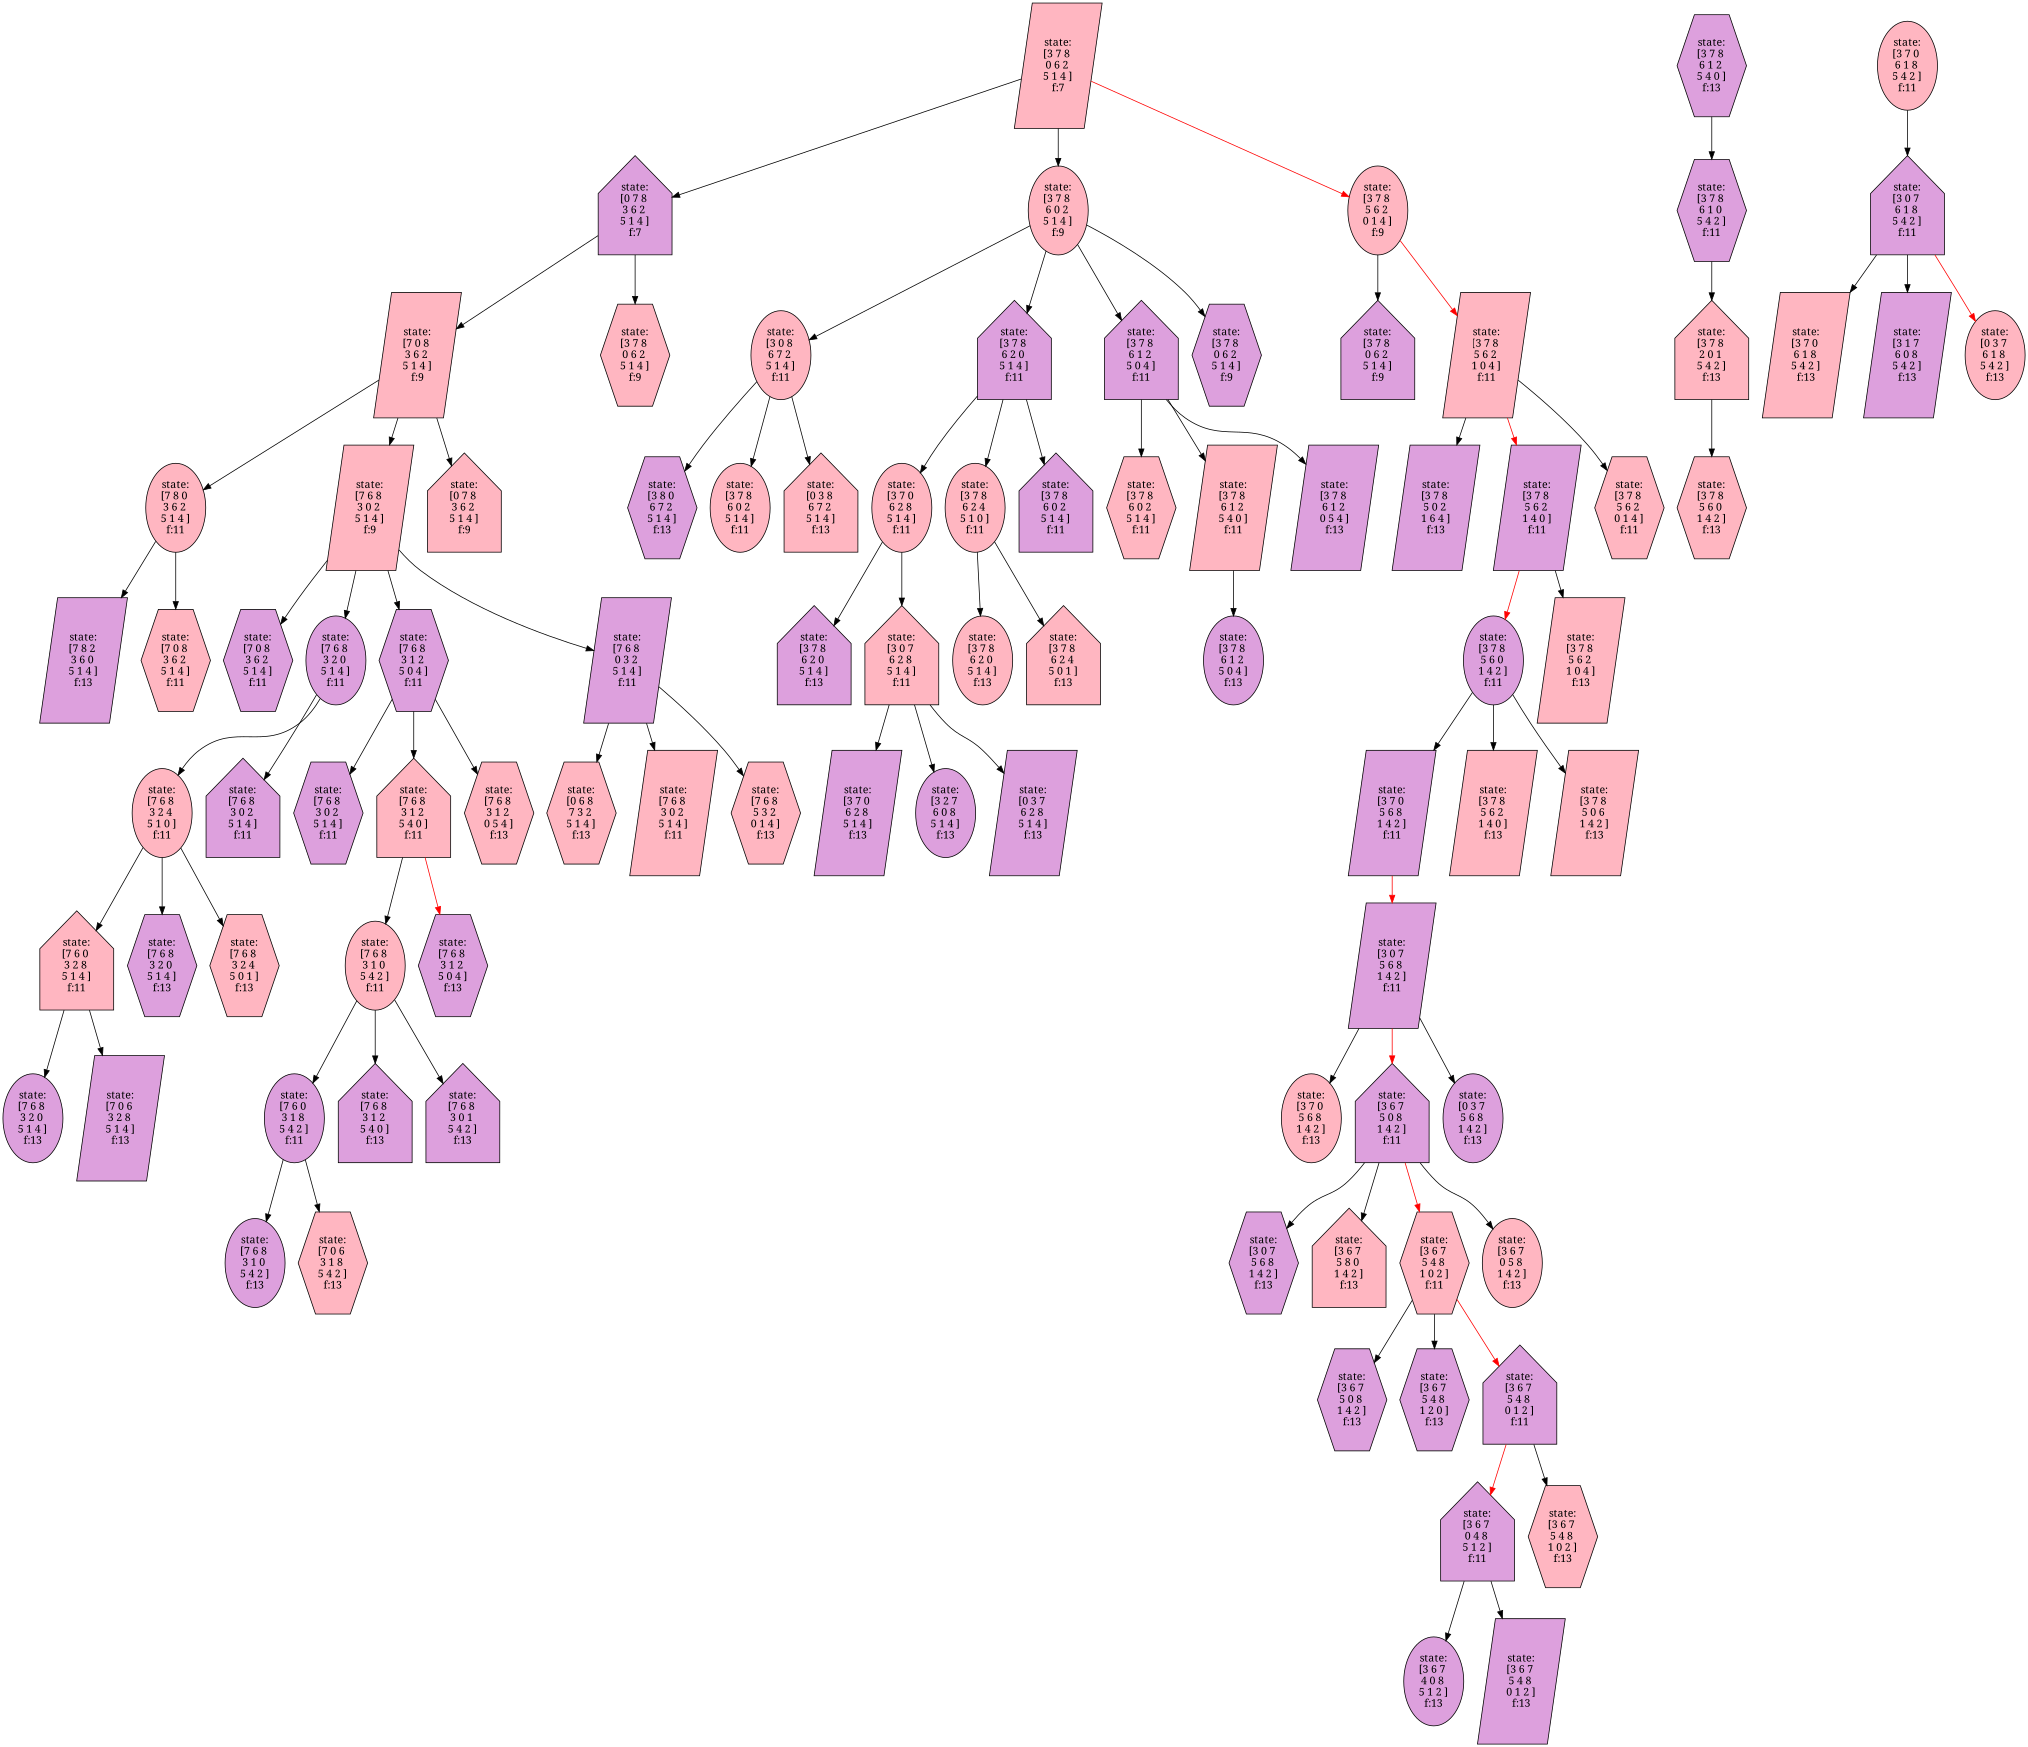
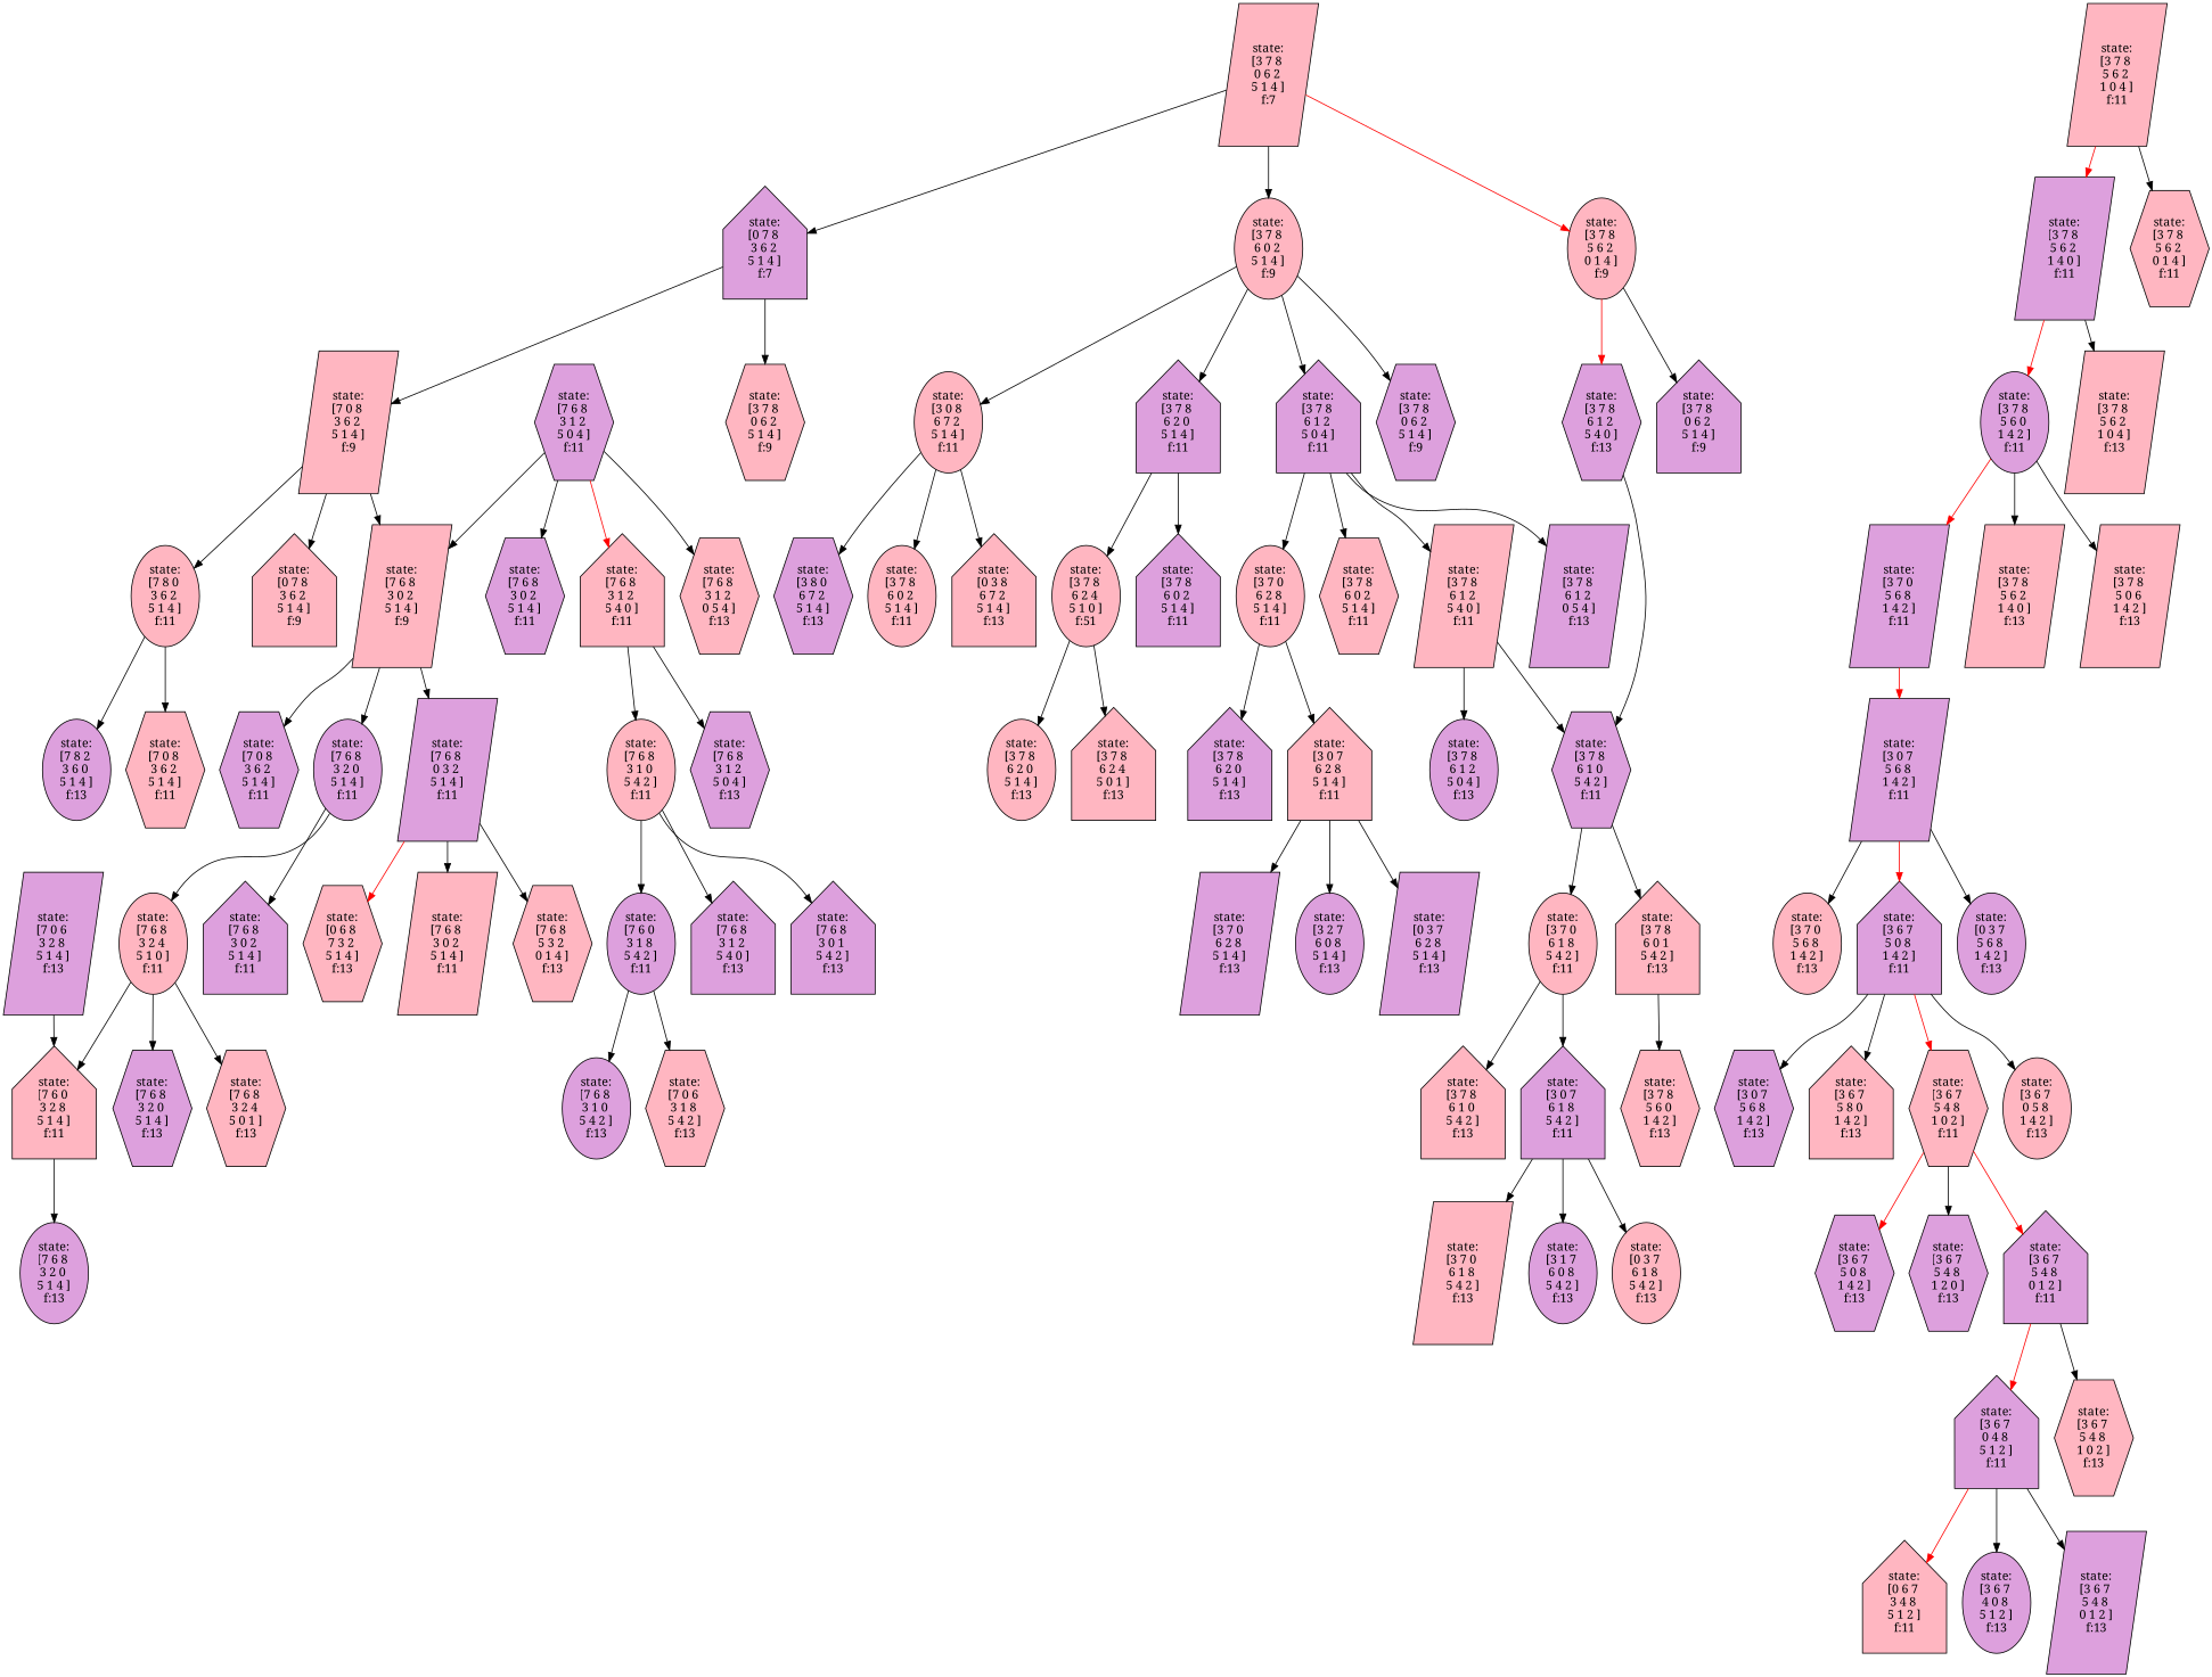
  digraph {
    fontname="Noto Serif"
    node [fillcolor=lightpink fontname="Noto Serif" shape=hexagon style=filled]
    edge [fontname="Noto Serif"]
    n1 [label="state:\n[3 7 8 \n0 6 2 \n5 1 4 ]\nf:7" shape=parallelogram]
    n2 [fillcolor=plum label="state:\n[0 7 8 \n3 6 2 \n5 1 4 ]\nf:7" shape=house]
    n3 [label="state:\n[3 7 8 \n6 0 2 \n5 1 4 ]\nf:9" shape=ellipse]
    n4 [label="state:\n[3 7 8 \n5 6 2 \n0 1 4 ]\nf:9" shape=ellipse]
    n5 [label="state:\n[7 0 8 \n3 6 2 \n5 1 4 ]\nf:9" shape=parallelogram]
    n6 [label="state:\n[3 7 8 \n0 6 2 \n5 1 4 ]\nf:9"]
    n7 [label="state:\n[3 0 8 \n6 7 2 \n5 1 4 ]\nf:11" shape=ellipse]
    n8 [fillcolor=plum label="state:\n[3 7 8 \n6 2 0 \n5 1 4 ]\nf:11" shape=house]
    n9 [fillcolor=plum label="state:\n[3 7 8 \n6 1 2 \n5 0 4 ]\nf:11" shape=house]
    n10 [fillcolor=plum label="state:\n[3 7 8 \n0 6 2 \n5 1 4 ]\nf:9"]
    n11 [fillcolor=plum label="state:\n[3 7 8 \n0 6 2 \n5 1 4 ]\nf:9" shape=house]
    n12 [label="state:\n[3 7 8 \n5 6 2 \n1 0 4 ]\nf:11" shape=parallelogram]
    n13 [label="state:\n[7 8 0 \n3 6 2 \n5 1 4 ]\nf:11" shape=ellipse]
    n14 [label="state:\n[7 6 8 \n3 0 2 \n5 1 4 ]\nf:9" shape=parallelogram]
    n15 [label="state:\n[0 7 8 \n3 6 2 \n5 1 4 ]\nf:9" shape=house]
    n16 [fillcolor=plum label="state:\n[3 8 0 \n6 7 2 \n5 1 4 ]\nf:13"]
    n17 [label="state:\n[3 7 8 \n6 0 2 \n5 1 4 ]\nf:11" shape=ellipse]
    n18 [label="state:\n[0 3 8 \n6 7 2 \n5 1 4 ]\nf:13" shape=house]
    n19 [label="state:\n[3 7 0 \n6 2 8 \n5 1 4 ]\nf:11" shape=ellipse]
-   n20 [label="state:\n[3 7 8 \n6 2 4 \n5 1 0 ]\nf:11" shape=ellipse]
+   n20 [label="state:\n[3 7 8 \n6 2 4 \n5 1 0 ]\nf:51" shape=ellipse]
    n21 [fillcolor=plum label="state:\n[3 7 8 \n6 0 2 \n5 1 4 ]\nf:11" shape=house]
    n22 [label="state:\n[3 7 8 \n6 0 2 \n5 1 4 ]\nf:11"]
    n23 [label="state:\n[3 7 8 \n6 1 2 \n5 4 0 ]\nf:11" shape=parallelogram]
    n24 [fillcolor=plum label="state:\n[3 7 8 \n6 1 2 \n0 5 4 ]\nf:13" shape=parallelogram]
-   n25 [fillcolor=plum label="state:\n[3 7 8 \n5 0 2 \n1 6 4 ]\nf:13" shape=parallelogram]
    n26 [fillcolor=plum label="state:\n[3 7 8 \n5 6 2 \n1 4 0 ]\nf:11" shape=parallelogram]
    n27 [label="state:\n[3 7 8 \n5 6 2 \n0 1 4 ]\nf:11"]
-   n28 [fillcolor=plum label="state:\n[7 8 2 \n3 6 0 \n5 1 4 ]\nf:13" shape=parallelogram]
+   n28 [fillcolor=plum label="state:\n[7 8 2 \n3 6 0 \n5 1 4 ]\nf:13" shape=ellipse]
    n29 [label="state:\n[7 0 8 \n3 6 2 \n5 1 4 ]\nf:11"]
    n30 [fillcolor=plum label="state:\n[7 0 8 \n3 6 2 \n5 1 4 ]\nf:11"]
    n31 [fillcolor=plum label="state:\n[7 6 8 \n3 2 0 \n5 1 4 ]\nf:11" shape=ellipse]
    n32 [fillcolor=plum label="state:\n[7 6 8 \n3 1 2 \n5 0 4 ]\nf:11"]
    n33 [fillcolor=plum label="state:\n[7 6 8 \n0 3 2 \n5 1 4 ]\nf:11" shape=parallelogram]
    n34 [fillcolor=plum label="state:\n[3 7 8 \n6 2 0 \n5 1 4 ]\nf:13" shape=house]
    n35 [label="state:\n[3 0 7 \n6 2 8 \n5 1 4 ]\nf:11" shape=house]
    n36 [label="state:\n[3 7 8 \n6 2 0 \n5 1 4 ]\nf:13" shape=ellipse]
    n37 [label="state:\n[3 7 8 \n6 2 4 \n5 0 1 ]\nf:13" shape=house]
    n38 [fillcolor=plum label="state:\n[3 7 8 \n6 1 0 \n5 4 2 ]\nf:11"]
    n39 [fillcolor=plum label="state:\n[3 7 8 \n6 1 2 \n5 0 4 ]\nf:13" shape=ellipse]
    n40 [fillcolor=plum label="state:\n[3 7 8 \n5 6 0 \n1 4 2 ]\nf:11" shape=ellipse]
    n41 [label="state:\n[3 7 8 \n5 6 2 \n1 0 4 ]\nf:13" shape=parallelogram]
    n42 [label="state:\n[7 6 8 \n3 2 4 \n5 1 0 ]\nf:11" shape=ellipse]
    n43 [fillcolor=plum label="state:\n[7 6 8 \n3 0 2 \n5 1 4 ]\nf:11" shape=house]
    n44 [fillcolor=plum label="state:\n[7 6 8 \n3 0 2 \n5 1 4 ]\nf:11"]
    n45 [label="state:\n[7 6 8 \n3 1 2 \n5 4 0 ]\nf:11" shape=house]
    n46 [label="state:\n[7 6 8 \n3 1 2 \n0 5 4 ]\nf:13"]
    n47 [label="state:\n[0 6 8 \n7 3 2 \n5 1 4 ]\nf:13"]
    n48 [label="state:\n[7 6 8 \n3 0 2 \n5 1 4 ]\nf:11" shape=parallelogram]
    n49 [label="state:\n[7 6 8 \n5 3 2 \n0 1 4 ]\nf:13"]
    n50 [label="state:\n[7 6 0 \n3 2 8 \n5 1 4 ]\nf:11" shape=house]
    n51 [fillcolor=plum label="state:\n[7 6 8 \n3 2 0 \n5 1 4 ]\nf:13" shape=ellipse]
    n52 [fillcolor=plum label="state:\n[7 0 6 \n3 2 8 \n5 1 4 ]\nf:13" shape=parallelogram]
    n53 [fillcolor=plum label="state:\n[7 6 8 \n3 2 0 \n5 1 4 ]\nf:13"]
    n54 [label="state:\n[7 6 8 \n3 2 4 \n5 0 1 ]\nf:13"]
    n55 [label="state:\n[7 6 8 \n3 1 0 \n5 4 2 ]\nf:11" shape=ellipse]
    n56 [fillcolor=plum label="state:\n[7 6 8 \n3 1 2 \n5 0 4 ]\nf:13"]
    n57 [fillcolor=plum label="state:\n[3 7 0 \n6 2 8 \n5 1 4 ]\nf:13" shape=parallelogram]
    n58 [fillcolor=plum label="state:\n[3 2 7 \n6 0 8 \n5 1 4 ]\nf:13" shape=ellipse]
    n59 [fillcolor=plum label="state:\n[0 3 7 \n6 2 8 \n5 1 4 ]\nf:13" shape=parallelogram]
    n60 [label="state:\n[3 7 0 \n6 1 8 \n5 4 2 ]\nf:11" shape=ellipse]
-   n61 [label="state:\n[3 7 8 \n2 0 1 \n5 4 2 ]\nf:13" shape=house]
+   n61 [label="state:\n[3 7 8 \n6 0 1 \n5 4 2 ]\nf:13" shape=house]
    n62 [fillcolor=plum label="state:\n[3 7 0 \n5 6 8 \n1 4 2 ]\nf:11" shape=parallelogram]
    n63 [label="state:\n[3 7 8 \n5 6 2 \n1 4 0 ]\nf:13" shape=parallelogram]
    n64 [label="state:\n[3 7 8 \n5 0 6 \n1 4 2 ]\nf:13" shape=parallelogram]
    n65 [fillcolor=plum label="state:\n[7 6 0 \n3 1 8 \n5 4 2 ]\nf:11" shape=ellipse]
    n66 [fillcolor=plum label="state:\n[7 6 8 \n3 1 2 \n5 4 0 ]\nf:13" shape=house]
    n67 [fillcolor=plum label="state:\n[7 6 8 \n3 0 1 \n5 4 2 ]\nf:13" shape=house]
+   n68 [label="state:\n[3 7 8 \n6 1 0 \n5 4 2 ]\nf:13" shape=house]
    n69 [fillcolor=plum label="state:\n[3 0 7 \n6 1 8 \n5 4 2 ]\nf:11" shape=house]
    n70 [fillcolor=plum label="state:\n[3 7 8 \n6 1 2 \n5 4 0 ]\nf:13"]
    n71 [label="state:\n[3 7 8 \n5 6 0 \n1 4 2 ]\nf:13"]
    n72 [fillcolor=plum label="state:\n[3 0 7 \n5 6 8 \n1 4 2 ]\nf:11" shape=parallelogram]
    n73 [fillcolor=plum label="state:\n[7 6 8 \n3 1 0 \n5 4 2 ]\nf:13" shape=ellipse]
    n74 [label="state:\n[7 0 6 \n3 1 8 \n5 4 2 ]\nf:13"]
    n75 [label="state:\n[3 7 0 \n6 1 8 \n5 4 2 ]\nf:13" shape=parallelogram]
-   n76 [fillcolor=plum label="state:\n[3 1 7 \n6 0 8 \n5 4 2 ]\nf:13" shape=parallelogram]
+   n76 [fillcolor=plum label="state:\n[3 1 7 \n6 0 8 \n5 4 2 ]\nf:13" shape=ellipse]
    n77 [label="state:\n[0 3 7 \n6 1 8 \n5 4 2 ]\nf:13" shape=ellipse]
    n78 [label="state:\n[3 7 0 \n5 6 8 \n1 4 2 ]\nf:13" shape=ellipse]
    n79 [fillcolor=plum label="state:\n[3 6 7 \n5 0 8 \n1 4 2 ]\nf:11" shape=house]
    n80 [fillcolor=plum label="state:\n[0 3 7 \n5 6 8 \n1 4 2 ]\nf:13" shape=ellipse]
    n81 [fillcolor=plum label="state:\n[3 0 7 \n5 6 8 \n1 4 2 ]\nf:13"]
    n82 [label="state:\n[3 6 7 \n5 8 0 \n1 4 2 ]\nf:13" shape=house]
    n83 [label="state:\n[3 6 7 \n5 4 8 \n1 0 2 ]\nf:11"]
    n84 [label="state:\n[3 6 7 \n0 5 8 \n1 4 2 ]\nf:13" shape=ellipse]
    n85 [fillcolor=plum label="state:\n[3 6 7 \n5 0 8 \n1 4 2 ]\nf:13"]
    n86 [fillcolor=plum label="state:\n[3 6 7 \n5 4 8 \n1 2 0 ]\nf:13"]
    n87 [fillcolor=plum label="state:\n[3 6 7 \n5 4 8 \n0 1 2 ]\nf:11" shape=house]
    n88 [fillcolor=plum label="state:\n[3 6 7 \n0 4 8 \n5 1 2 ]\nf:11" shape=house]
    n89 [label="state:\n[3 6 7 \n5 4 8 \n1 0 2 ]\nf:13"]
+   n90 [label="state:\n[0 6 7 \n3 4 8 \n5 1 2 ]\nf:11" shape=house]
    n91 [fillcolor=plum label="state:\n[3 6 7 \n4 0 8 \n5 1 2 ]\nf:13" shape=ellipse]
    n92 [fillcolor=plum label="state:\n[3 6 7 \n5 4 8 \n0 1 2 ]\nf:13" shape=parallelogram]
    n1 -> n2
    n1 -> n3
    n1 -> n4 [color=red]
    n2 -> n5
    n2 -> n6
    n3 -> n7
    n3 -> n8
    n3 -> n9
    n3 -> n10
    n4 -> n11
-   n4 -> n12 [color=red]
+   n4 -> n70 [color=red]
    n5 -> n13
    n5 -> n14
    n5 -> n15
    n7 -> n16
    n7 -> n17
    n7 -> n18
-   n8 -> n19
+   n9 -> n19
    n8 -> n20
    n8 -> n21
    n9 -> n22
    n9 -> n23
    n9 -> n24
-   n12 -> n25
    n12 -> n26 [color=red]
    n12 -> n27
    n13 -> n28
    n13 -> n29
    n14 -> n30
    n14 -> n31
-   n14 -> n32
+   n32 -> n14
    n14 -> n33
    n19 -> n34
    n19 -> n35
    n20 -> n36
    n20 -> n37
+   n23 -> n38
    n23 -> n39
    n26 -> n40 [color=red]
    n26 -> n41
    n31 -> n42
    n31 -> n43
    n32 -> n44
-   n32 -> n45
+   n32 -> n45 [color=red]
    n32 -> n46
-   n33 -> n47
+   n33 -> n47 [color=red]
    n33 -> n48
    n33 -> n49
    n35 -> n57
    n35 -> n58
    n35 -> n59
+   n38 -> n60
    n38 -> n61
-   n40 -> n62 [color=black]
+   n40 -> n62 [color=red]
    n40 -> n63
    n40 -> n64
    n42 -> n50
    n42 -> n53
    n42 -> n54
    n45 -> n55
-   n45 -> n56 [color=red]
+   n45 -> n56
    n50 -> n51
-   n50 -> n52
+   n52 -> n50
    n55 -> n65
    n55 -> n66
    n55 -> n67
+   n60 -> n68
    n60 -> n69
    n61 -> n71
    n62 -> n72 [color=red]
    n65 -> n73
    n65 -> n74
    n69 -> n75
    n69 -> n76
-   n69 -> n77 [color=red]
+   n69 -> n77
    n70 -> n38
    n72 -> n78
    n72 -> n79 [color=red]
    n72 -> n80
    n79 -> n81
    n79 -> n82
    n79 -> n83 [color=red]
    n79 -> n84
-   n83 -> n85
+   n83 -> n85 [color=red]
    n83 -> n86
    n83 -> n87 [color=red]
    n87 -> n88 [color=red]
    n87 -> n89
+   n88 -> n90 [color=red]
    n88 -> n91
    n88 -> n92
  }
